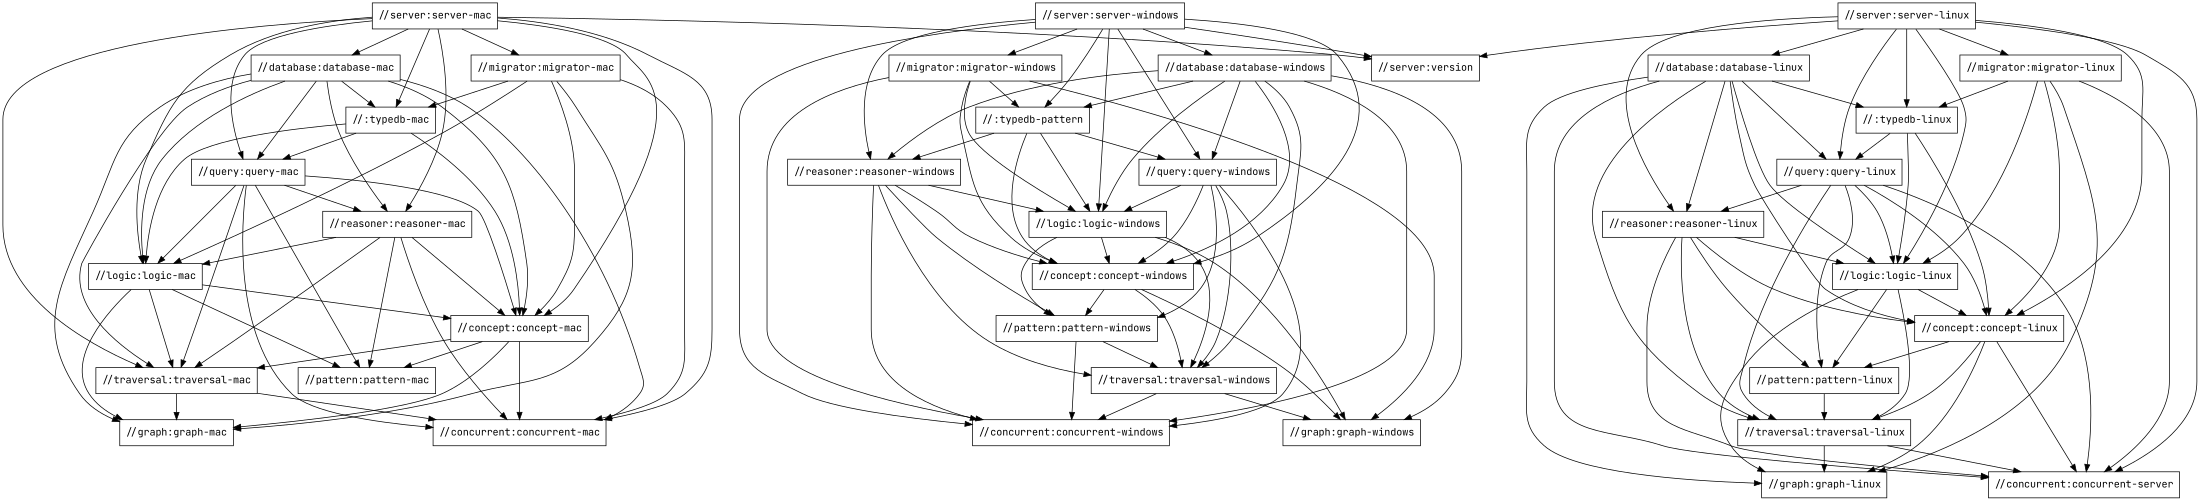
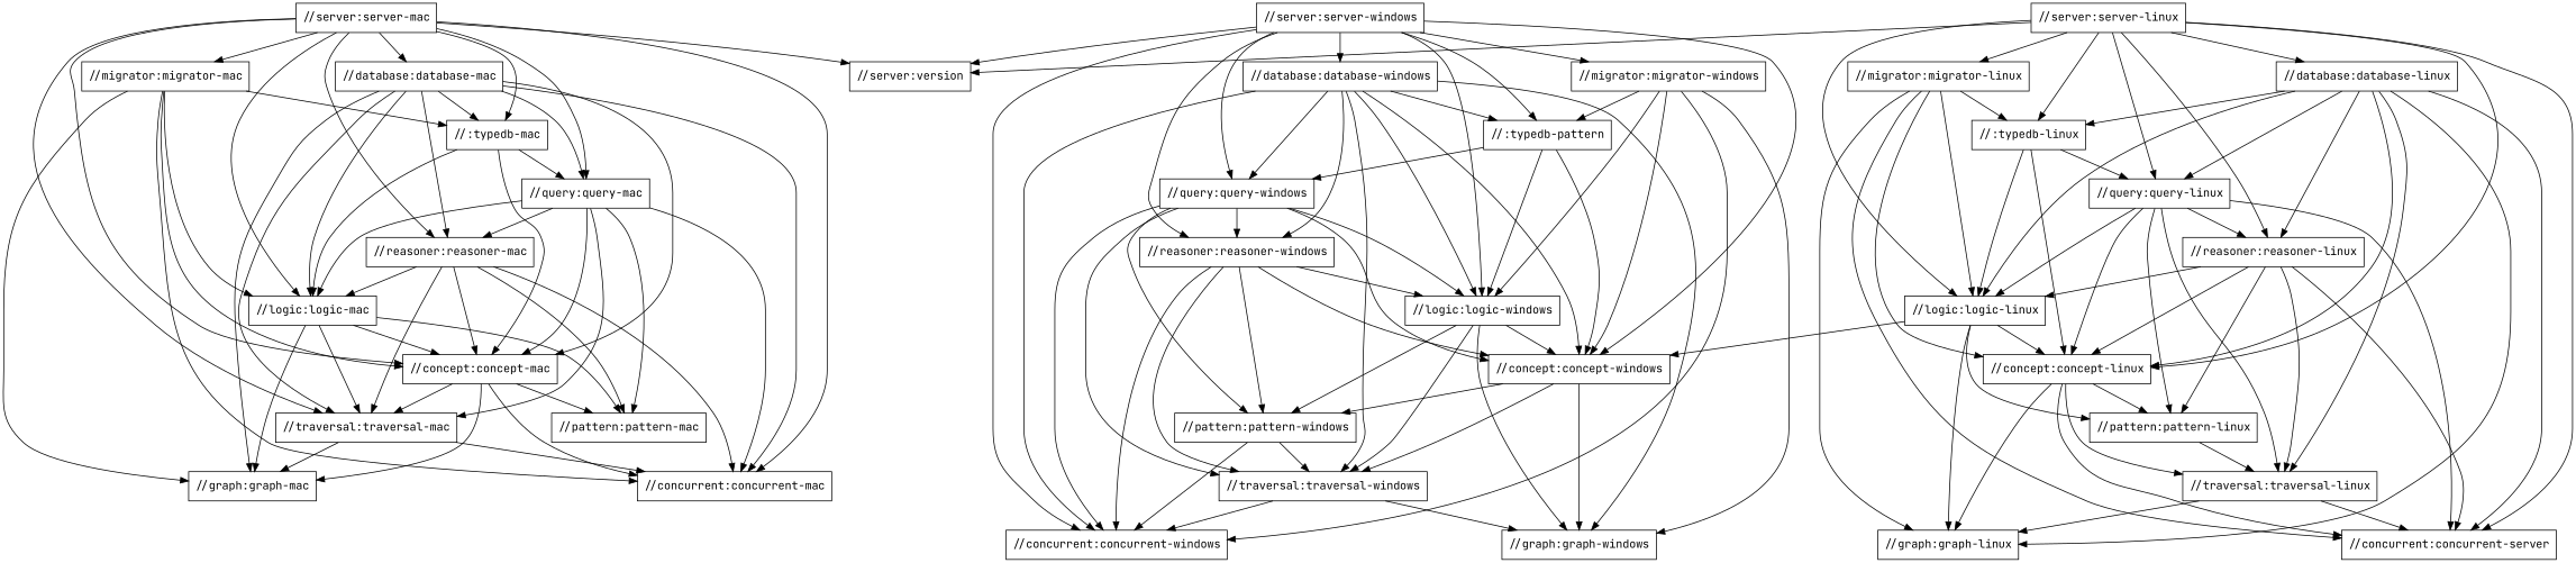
  digraph {
    fontname="JetBrains Mono"
    node [fontname="JetBrains Mono" shape=box]
    edge [fontname="JetBrains Mono"]
    "//server:server-mac"
    "//:typedb-mac"
    "//server:version"
    "//concept:concept-mac"
    "//concurrent:concurrent-mac"
    "//database:database-mac"
    "//logic:logic-mac"
    "//migrator:migrator-mac"
    "//query:query-mac"
    "//reasoner:reasoner-mac"
    "//traversal:traversal-mac"
    "//graph:graph-mac"
    "//pattern:pattern-mac"
    "//server:server-windows"
    n15 [label="//:typedb-pattern"]
    "//concept:concept-windows"
    "//concurrent:concurrent-windows"
    "//database:database-windows"
    "//logic:logic-windows"
    "//migrator:migrator-windows"
    "//query:query-windows"
    "//reasoner:reasoner-windows"
    "//traversal:traversal-windows"
    "//graph:graph-windows"
    "//pattern:pattern-windows"
    "//server:server-linux"
    "//:typedb-linux"
    "//concept:concept-linux"
    n29 [label="//concurrent:concurrent-server"]
    "//database:database-linux"
    "//logic:logic-linux"
    "//migrator:migrator-linux"
    "//query:query-linux"
    "//reasoner:reasoner-linux"
    "//graph:graph-linux"
    "//traversal:traversal-linux"
    "//pattern:pattern-linux"
    "//server:server-mac" -> "//:typedb-mac"
    "//server:server-mac" -> "//server:version"
    "//server:server-mac" -> "//concept:concept-mac"
    "//server:server-mac" -> "//concurrent:concurrent-mac"
    "//server:server-mac" -> "//database:database-mac"
    "//server:server-mac" -> "//logic:logic-mac"
    "//server:server-mac" -> "//migrator:migrator-mac"
    "//server:server-mac" -> "//query:query-mac"
    "//server:server-mac" -> "//reasoner:reasoner-mac"
    "//server:server-mac" -> "//traversal:traversal-mac"
    "//:typedb-mac" -> "//concept:concept-mac"
    "//:typedb-mac" -> "//logic:logic-mac"
    "//:typedb-mac" -> "//query:query-mac"
    "//concept:concept-mac" -> "//concurrent:concurrent-mac"
    "//concept:concept-mac" -> "//traversal:traversal-mac"
    "//concept:concept-mac" -> "//graph:graph-mac"
    "//concept:concept-mac" -> "//pattern:pattern-mac"
    "//database:database-mac" -> "//:typedb-mac"
    "//database:database-mac" -> "//concept:concept-mac"
    "//database:database-mac" -> "//concurrent:concurrent-mac"
    "//database:database-mac" -> "//logic:logic-mac"
    "//database:database-mac" -> "//query:query-mac"
    "//database:database-mac" -> "//reasoner:reasoner-mac"
    "//database:database-mac" -> "//traversal:traversal-mac"
    "//database:database-mac" -> "//graph:graph-mac"
    "//logic:logic-mac" -> "//concept:concept-mac"
    "//logic:logic-mac" -> "//traversal:traversal-mac"
    "//logic:logic-mac" -> "//graph:graph-mac"
    "//logic:logic-mac" -> "//pattern:pattern-mac"
    "//migrator:migrator-mac" -> "//:typedb-mac"
    "//migrator:migrator-mac" -> "//concept:concept-mac"
    "//migrator:migrator-mac" -> "//concurrent:concurrent-mac"
    "//migrator:migrator-mac" -> "//logic:logic-mac"
    "//migrator:migrator-mac" -> "//graph:graph-mac"
    "//query:query-mac" -> "//concept:concept-mac"
    "//query:query-mac" -> "//concurrent:concurrent-mac"
    "//query:query-mac" -> "//logic:logic-mac"
    "//query:query-mac" -> "//reasoner:reasoner-mac"
    "//query:query-mac" -> "//traversal:traversal-mac"
    "//query:query-mac" -> "//pattern:pattern-mac"
    "//reasoner:reasoner-mac" -> "//concept:concept-mac"
    "//reasoner:reasoner-mac" -> "//concurrent:concurrent-mac"
    "//reasoner:reasoner-mac" -> "//logic:logic-mac"
    "//reasoner:reasoner-mac" -> "//traversal:traversal-mac"
    "//reasoner:reasoner-mac" -> "//pattern:pattern-mac"
    "//traversal:traversal-mac" -> "//concurrent:concurrent-mac"
    "//traversal:traversal-mac" -> "//graph:graph-mac"
    "//server:server-windows" -> "//server:version"
    "//server:server-windows" -> n15
    "//server:server-windows" -> "//concept:concept-windows"
    "//server:server-windows" -> "//concurrent:concurrent-windows"
    "//server:server-windows" -> "//database:database-windows"
    "//server:server-windows" -> "//logic:logic-windows"
    "//server:server-windows" -> "//migrator:migrator-windows"
    "//server:server-windows" -> "//query:query-windows"
    "//server:server-windows" -> "//reasoner:reasoner-windows"
    n15 -> "//concept:concept-windows"
    n15 -> "//logic:logic-windows"
    n15 -> "//query:query-windows"
    "//concept:concept-windows" -> "//traversal:traversal-windows"
    "//concept:concept-windows" -> "//graph:graph-windows"
    "//concept:concept-windows" -> "//pattern:pattern-windows"
    "//database:database-windows" -> n15
    "//database:database-windows" -> "//concept:concept-windows"
    "//database:database-windows" -> "//concurrent:concurrent-windows"
    "//database:database-windows" -> "//logic:logic-windows"
    "//database:database-windows" -> "//query:query-windows"
    "//database:database-windows" -> "//reasoner:reasoner-windows"
    "//database:database-windows" -> "//traversal:traversal-windows"
    "//database:database-windows" -> "//graph:graph-windows"
    "//logic:logic-windows" -> "//concept:concept-windows"
    "//logic:logic-windows" -> "//traversal:traversal-windows"
    "//logic:logic-windows" -> "//graph:graph-windows"
    "//logic:logic-windows" -> "//pattern:pattern-windows"
    "//migrator:migrator-windows" -> n15
    "//migrator:migrator-windows" -> "//concept:concept-windows"
    "//migrator:migrator-windows" -> "//concurrent:concurrent-windows"
    "//migrator:migrator-windows" -> "//logic:logic-windows"
    "//migrator:migrator-windows" -> "//graph:graph-windows"
    "//query:query-windows" -> "//concept:concept-windows"
    "//query:query-windows" -> "//concurrent:concurrent-windows"
    "//query:query-windows" -> "//logic:logic-windows"
-   n15 -> "//reasoner:reasoner-windows"
+   "//query:query-windows" -> "//reasoner:reasoner-windows"
    "//query:query-windows" -> "//traversal:traversal-windows"
    "//query:query-windows" -> "//pattern:pattern-windows"
    "//reasoner:reasoner-windows" -> "//concept:concept-windows"
    "//reasoner:reasoner-windows" -> "//concurrent:concurrent-windows"
    "//reasoner:reasoner-windows" -> "//logic:logic-windows"
    "//reasoner:reasoner-windows" -> "//traversal:traversal-windows"
    "//reasoner:reasoner-windows" -> "//pattern:pattern-windows"
    "//traversal:traversal-windows" -> "//concurrent:concurrent-windows"
    "//traversal:traversal-windows" -> "//graph:graph-windows"
    "//pattern:pattern-windows" -> "//concurrent:concurrent-windows"
    "//pattern:pattern-windows" -> "//traversal:traversal-windows"
    "//server:server-linux" -> "//server:version"
    "//server:server-linux" -> "//:typedb-linux"
    "//server:server-linux" -> "//concept:concept-linux"
    "//server:server-linux" -> n29
    "//server:server-linux" -> "//database:database-linux"
    "//server:server-linux" -> "//logic:logic-linux"
    "//server:server-linux" -> "//migrator:migrator-linux"
    "//server:server-linux" -> "//query:query-linux"
    "//server:server-linux" -> "//reasoner:reasoner-linux"
    "//:typedb-linux" -> "//concept:concept-linux"
    "//:typedb-linux" -> "//logic:logic-linux"
    "//:typedb-linux" -> "//query:query-linux"
    "//concept:concept-linux" -> n29
    "//concept:concept-linux" -> "//graph:graph-linux"
    "//concept:concept-linux" -> "//traversal:traversal-linux"
    "//concept:concept-linux" -> "//pattern:pattern-linux"
    "//database:database-linux" -> "//:typedb-linux"
    "//database:database-linux" -> "//concept:concept-linux"
    "//database:database-linux" -> n29
    "//database:database-linux" -> "//logic:logic-linux"
    "//database:database-linux" -> "//query:query-linux"
    "//database:database-linux" -> "//reasoner:reasoner-linux"
    "//database:database-linux" -> "//graph:graph-linux"
    "//database:database-linux" -> "//traversal:traversal-linux"
    "//logic:logic-linux" -> "//concept:concept-linux"
    "//logic:logic-linux" -> "//graph:graph-linux"
-   "//logic:logic-linux" -> "//traversal:traversal-linux"
+   "//logic:logic-linux" -> "//concept:concept-windows"
    "//logic:logic-linux" -> "//pattern:pattern-linux"
    "//migrator:migrator-linux" -> "//:typedb-linux"
    "//migrator:migrator-linux" -> "//concept:concept-linux"
    "//migrator:migrator-linux" -> n29
    "//migrator:migrator-linux" -> "//logic:logic-linux"
    "//migrator:migrator-linux" -> "//graph:graph-linux"
    "//query:query-linux" -> "//concept:concept-linux"
    "//query:query-linux" -> n29
    "//query:query-linux" -> "//logic:logic-linux"
    "//query:query-linux" -> "//reasoner:reasoner-linux"
    "//query:query-linux" -> "//traversal:traversal-linux"
    "//query:query-linux" -> "//pattern:pattern-linux"
    "//reasoner:reasoner-linux" -> "//concept:concept-linux"
    "//reasoner:reasoner-linux" -> n29
    "//reasoner:reasoner-linux" -> "//logic:logic-linux"
    "//reasoner:reasoner-linux" -> "//traversal:traversal-linux"
    "//reasoner:reasoner-linux" -> "//pattern:pattern-linux"
    "//traversal:traversal-linux" -> n29
    "//traversal:traversal-linux" -> "//graph:graph-linux"
    "//pattern:pattern-linux" -> "//traversal:traversal-linux"
  }
